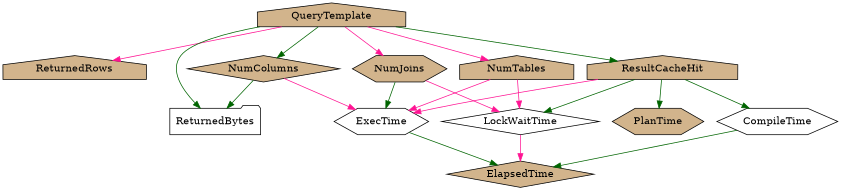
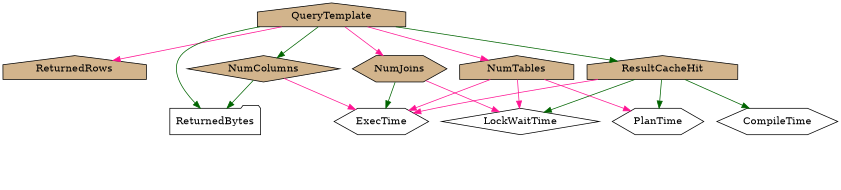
  digraph {
    node [fillcolor=tan shape=house style=filled]
    edge [color=deeppink]
    QueryTemplate
    ReturnedRows
    ReturnedBytes [fillcolor=white shape=folder]
    ResultCacheHit
    NumJoins [shape=hexagon]
    NumTables
    NumColumns [shape=diamond]
    ExecTime [fillcolor=white shape=hexagon]
    CompileTime [fillcolor=white shape=hexagon]
-   PlanTime [shape=hexagon]
+   PlanTime [fillcolor=white shape=hexagon]
    LockWaitTime [fillcolor=white shape=diamond]
-   ElapsedTime [shape=diamond]
    QueryTemplate -> ReturnedRows
    QueryTemplate -> ReturnedBytes [color=darkgreen]
    QueryTemplate -> ResultCacheHit [color=darkgreen]
    QueryTemplate -> NumJoins
    QueryTemplate -> NumTables
    QueryTemplate -> NumColumns [color=darkgreen]
    ResultCacheHit -> ExecTime
    ResultCacheHit -> CompileTime [color=darkgreen]
    ResultCacheHit -> PlanTime [color=darkgreen]
    ResultCacheHit -> LockWaitTime [color=darkgreen]
    NumJoins -> ExecTime [color=darkgreen]
    NumJoins -> LockWaitTime
    NumTables -> ExecTime
+   NumTables -> PlanTime
    NumTables -> LockWaitTime
    NumColumns -> ReturnedBytes [color=darkgreen]
    NumColumns -> ExecTime
-   ExecTime -> ElapsedTime [color=darkgreen]
-   CompileTime -> ElapsedTime [color=darkgreen]
-   LockWaitTime -> ElapsedTime
  }
